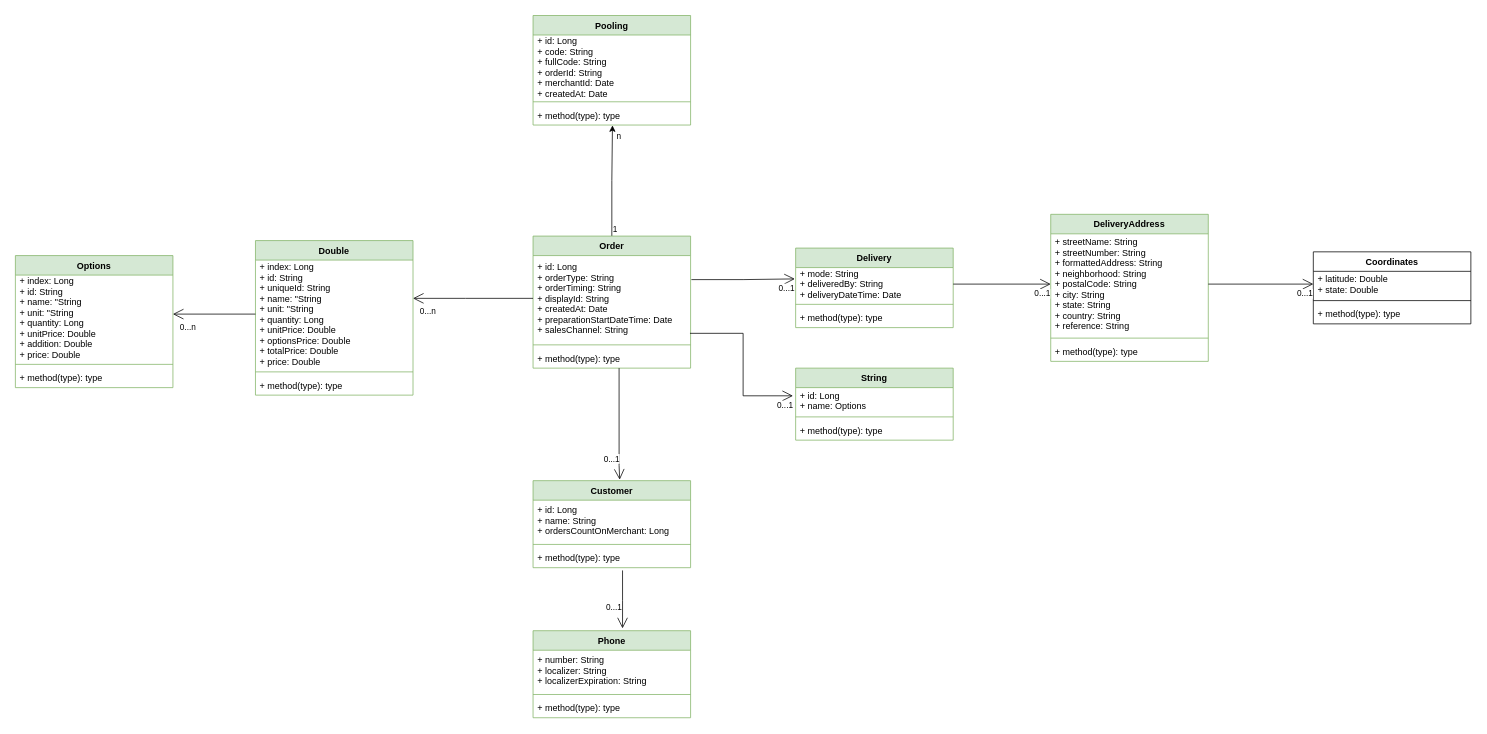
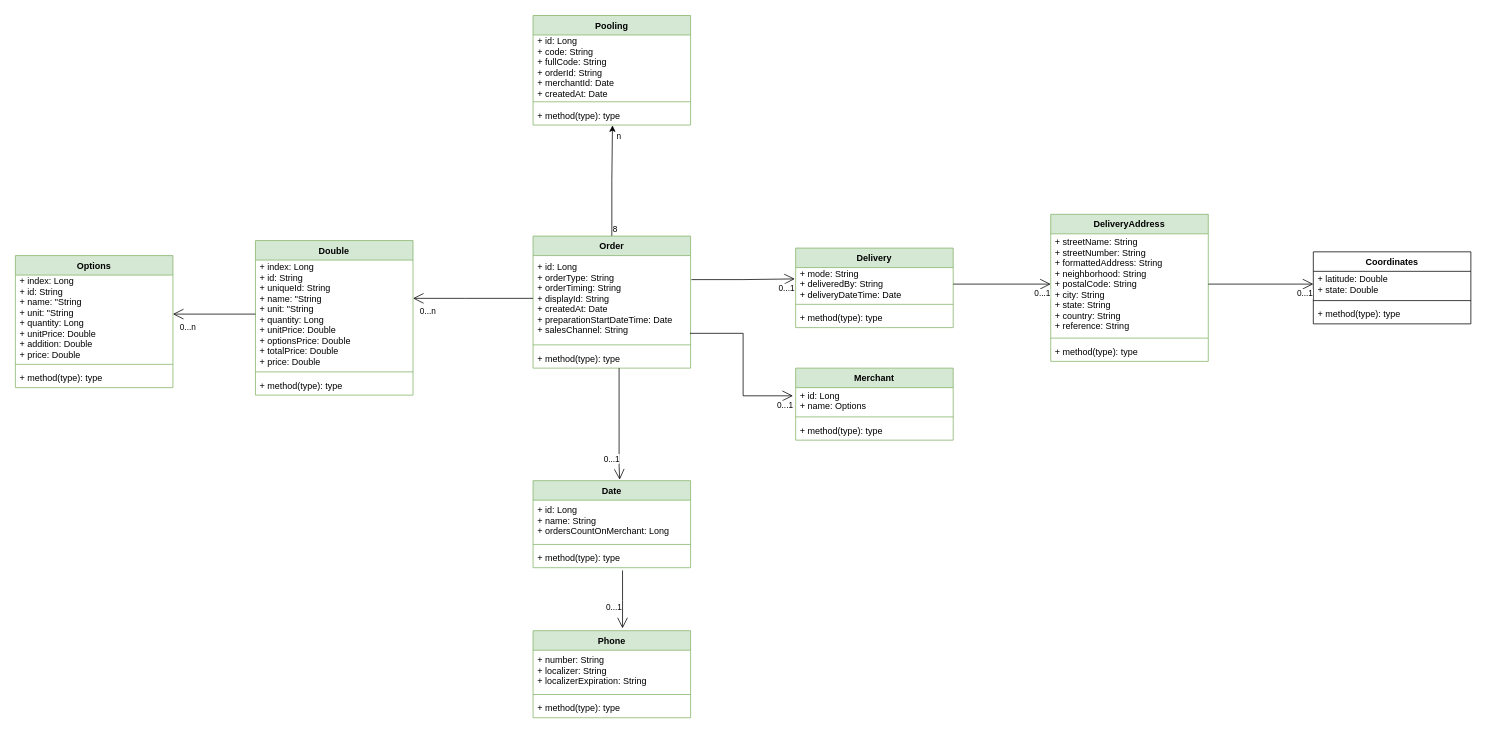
  <mxCell id="0" />
  <mxCell id="1" parent="0" />
  <mxCell id="2" style="edgeStyle=orthogonalEdgeStyle;rounded=0;orthogonalLoop=1;jettySize=auto;html=1;entryX=0.504;entryY=1.017;entryDx=0;entryDy=0;entryPerimeter=0;startArrow=none;startFill=0;" edge="1" parent="1" source="3" target="58"><mxGeometry relative="1" as="geometry" /></mxCell>
  <mxCell id="3" value="Order" style="swimlane;fontStyle=1;align=center;verticalAlign=top;childLayout=stackLayout;horizontal=1;startSize=26;horizontalStack=0;resizeParent=1;resizeParentMax=0;resizeLast=0;collapsible=1;marginBottom=0;fillColor=#d5e8d4;strokeColor=#82b366;" vertex="1" parent="1"><mxGeometry x="710" y="314" width="210" height="176" as="geometry" /></mxCell>
  <mxCell id="4" value="+ id: Long&#10;+ orderType: String&#10;+ orderTiming: String&#10;+ displayId: String&#10;+ createdAt: Date&#10;+ preparationStartDateTime: Date&#10;+ salesChannel: String" style="text;strokeColor=none;fillColor=none;align=left;verticalAlign=middle;spacingLeft=4;spacingRight=4;overflow=hidden;rotatable=0;points=[[0,0.5],[1,0.5]];portConstraint=eastwest;strokeWidth=1;spacing=2;spacingBottom=0;spacingTop=0;horizontal=1;" vertex="1" parent="3"><mxGeometry y="26" width="210" height="114" as="geometry" /></mxCell>
  <mxCell id="5" value="" style="line;strokeWidth=1;fillColor=none;align=left;verticalAlign=middle;spacingTop=-1;spacingLeft=3;spacingRight=3;rotatable=0;labelPosition=right;points=[];portConstraint=eastwest;strokeColor=inherit;" vertex="1" parent="3"><mxGeometry y="140" width="210" height="10" as="geometry" /></mxCell>
  <mxCell id="6" value="+ method(type): type" style="text;strokeColor=none;fillColor=none;align=left;verticalAlign=top;spacingLeft=4;spacingRight=4;overflow=hidden;rotatable=0;points=[[0,0.5],[1,0.5]];portConstraint=eastwest;" vertex="1" parent="3"><mxGeometry y="150" width="210" height="26" as="geometry" /></mxCell>
  <mxCell id="7" value="Delivery" style="swimlane;fontStyle=1;align=center;verticalAlign=top;childLayout=stackLayout;horizontal=1;startSize=26;horizontalStack=0;resizeParent=1;resizeParentMax=0;resizeLast=0;collapsible=1;marginBottom=0;fillColor=#d5e8d4;strokeColor=#82b366;" vertex="1" parent="1"><mxGeometry x="1060" y="330" width="210" height="106" as="geometry" /></mxCell>
  <mxCell id="8" value="+ mode: String&#10;+ deliveredBy: String&#10;+ deliveryDateTime: Date" style="text;strokeColor=none;fillColor=none;align=left;verticalAlign=middle;spacingLeft=4;spacingRight=4;overflow=hidden;rotatable=0;points=[[0,0.5],[1,0.5]];portConstraint=eastwest;strokeWidth=1;spacing=2;spacingBottom=0;spacingTop=0;horizontal=1;" vertex="1" parent="7"><mxGeometry y="26" width="210" height="44" as="geometry" /></mxCell>
  <mxCell id="9" value="" style="line;strokeWidth=1;fillColor=none;align=left;verticalAlign=middle;spacingTop=-1;spacingLeft=3;spacingRight=3;rotatable=0;labelPosition=right;points=[];portConstraint=eastwest;strokeColor=inherit;" vertex="1" parent="7"><mxGeometry y="70" width="210" height="10" as="geometry" /></mxCell>
  <mxCell id="10" value="+ method(type): type" style="text;strokeColor=none;fillColor=none;align=left;verticalAlign=top;spacingLeft=4;spacingRight=4;overflow=hidden;rotatable=0;points=[[0,0.5],[1,0.5]];portConstraint=eastwest;" vertex="1" parent="7"><mxGeometry y="80" width="210" height="26" as="geometry" /></mxCell>
  <mxCell id="11" value="" style="endArrow=open;html=1;endSize=12;startArrow=none;startSize=14;startFill=0;edgeStyle=orthogonalEdgeStyle;rounded=0;exitX=1.005;exitY=0.281;exitDx=0;exitDy=0;exitPerimeter=0;entryX=-0.005;entryY=0.343;entryDx=0;entryDy=0;entryPerimeter=0;" edge="1" parent="1" source="4" target="8"><mxGeometry relative="1" as="geometry"><mxPoint x="944" y="380" as="sourcePoint" /><mxPoint x="1104" y="380" as="targetPoint" /><Array as="points"><mxPoint x="990" y="372" /></Array></mxGeometry></mxCell>
  <mxCell id="12" value="0...1" style="edgeLabel;resizable=0;html=1;align=right;verticalAlign=top;strokeWidth=1;" connectable="0" vertex="1" parent="11"><mxGeometry x="1" relative="1" as="geometry" /></mxCell>
  <mxCell id="13" value="DeliveryAddress" style="swimlane;fontStyle=1;align=center;verticalAlign=top;childLayout=stackLayout;horizontal=1;startSize=26;horizontalStack=0;resizeParent=1;resizeParentMax=0;resizeLast=0;collapsible=1;marginBottom=0;fillColor=#d5e8d4;strokeColor=#82b366;" vertex="1" parent="1"><mxGeometry x="1400" y="285" width="210" height="196" as="geometry" /></mxCell>
  <mxCell id="14" value="+ streetName: String&#10;+ streetNumber: String&#10;+ formattedAddress: String&#10;+ neighborhood: String&#10;+ postalCode: String&#10;+ city: String&#10;+ state: String&#10;+ country: String&#10;+ reference: String" style="text;strokeColor=none;fillColor=none;align=left;verticalAlign=middle;spacingLeft=4;spacingRight=4;overflow=hidden;rotatable=0;points=[[0,0.5],[1,0.5]];portConstraint=eastwest;strokeWidth=1;spacing=2;spacingBottom=0;spacingTop=0;horizontal=1;" vertex="1" parent="13"><mxGeometry y="26" width="210" height="134" as="geometry" /></mxCell>
  <mxCell id="15" value="" style="line;strokeWidth=1;fillColor=none;align=left;verticalAlign=middle;spacingTop=-1;spacingLeft=3;spacingRight=3;rotatable=0;labelPosition=right;points=[];portConstraint=eastwest;strokeColor=inherit;" vertex="1" parent="13"><mxGeometry y="160" width="210" height="10" as="geometry" /></mxCell>
  <mxCell id="16" value="+ method(type): type" style="text;strokeColor=none;fillColor=none;align=left;verticalAlign=top;spacingLeft=4;spacingRight=4;overflow=hidden;rotatable=0;points=[[0,0.5],[1,0.5]];portConstraint=eastwest;" vertex="1" parent="13"><mxGeometry y="170" width="210" height="26" as="geometry" /></mxCell>
  <mxCell id="17" value="" style="endArrow=open;html=1;endSize=12;startArrow=none;startSize=14;startFill=0;edgeStyle=orthogonalEdgeStyle;rounded=0;exitX=1;exitY=0.5;exitDx=0;exitDy=0;entryX=0;entryY=0.5;entryDx=0;entryDy=0;" edge="1" parent="1" source="8" target="14"><mxGeometry relative="1" as="geometry"><mxPoint x="1250" y="470.274" as="sourcePoint" /><mxPoint x="1387.69" y="470" as="targetPoint" /></mxGeometry></mxCell>
  <mxCell id="18" value="0...1" style="edgeLabel;resizable=0;html=1;align=right;verticalAlign=top;strokeWidth=1;" connectable="0" vertex="1" parent="17"><mxGeometry x="1" relative="1" as="geometry" /></mxCell>
  <mxCell id="19" value="Coordinates" style="swimlane;fontStyle=1;align=center;verticalAlign=top;childLayout=stackLayout;horizontal=1;startSize=26;horizontalStack=0;resizeParent=1;resizeParentMax=0;resizeLast=0;collapsible=1;marginBottom=0;" vertex="1" parent="1"><mxGeometry x="1750" y="335" width="210" height="96" as="geometry" /></mxCell>
  <mxCell id="20" value="+ latitude: Double&#10;+ state: Double" style="text;strokeColor=none;fillColor=none;align=left;verticalAlign=middle;spacingLeft=4;spacingRight=4;overflow=hidden;rotatable=0;points=[[0,0.5],[1,0.5]];portConstraint=eastwest;strokeWidth=1;spacing=2;spacingBottom=0;spacingTop=0;horizontal=1;" vertex="1" parent="19"><mxGeometry y="26" width="210" height="34" as="geometry" /></mxCell>
  <mxCell id="21" value="" style="line;strokeWidth=1;fillColor=none;align=left;verticalAlign=middle;spacingTop=-1;spacingLeft=3;spacingRight=3;rotatable=0;labelPosition=right;points=[];portConstraint=eastwest;strokeColor=inherit;" vertex="1" parent="19"><mxGeometry y="60" width="210" height="10" as="geometry" /></mxCell>
  <mxCell id="22" value="+ method(type): type" style="text;strokeColor=none;fillColor=none;align=left;verticalAlign=top;spacingLeft=4;spacingRight=4;overflow=hidden;rotatable=0;points=[[0,0.5],[1,0.5]];portConstraint=eastwest;" vertex="1" parent="19"><mxGeometry y="70" width="210" height="26" as="geometry" /></mxCell>
  <mxCell id="23" value="" style="endArrow=open;html=1;endSize=12;startArrow=none;startSize=14;startFill=0;edgeStyle=orthogonalEdgeStyle;rounded=0;exitX=1;exitY=0.5;exitDx=0;exitDy=0;entryX=0;entryY=0.5;entryDx=0;entryDy=0;" edge="1" parent="1" source="14" target="20"><mxGeometry relative="1" as="geometry"><mxPoint x="1640" y="388" as="sourcePoint" /><mxPoint x="1770" y="388" as="targetPoint" /></mxGeometry></mxCell>
  <mxCell id="24" value="0...1" style="edgeLabel;resizable=0;html=1;align=right;verticalAlign=top;strokeWidth=1;" connectable="0" vertex="1" parent="23"><mxGeometry x="1" relative="1" as="geometry" /></mxCell>
- <mxCell id="25" value="String" style="swimlane;fontStyle=1;align=center;verticalAlign=top;childLayout=stackLayout;horizontal=1;startSize=26;horizontalStack=0;resizeParent=1;resizeParentMax=0;resizeLast=0;collapsible=1;marginBottom=0;fillColor=#d5e8d4;strokeColor=#82b366;" vertex="1" parent="1"><mxGeometry x="1060" y="490" width="210" height="96" as="geometry" /></mxCell>
+ <mxCell id="25" value="Merchant" style="swimlane;fontStyle=1;align=center;verticalAlign=top;childLayout=stackLayout;horizontal=1;startSize=26;horizontalStack=0;resizeParent=1;resizeParentMax=0;resizeLast=0;collapsible=1;marginBottom=0;fillColor=#d5e8d4;strokeColor=#82b366;" vertex="1" parent="1"><mxGeometry x="1060" y="490" width="210" height="96" as="geometry" /></mxCell>
  <mxCell id="26" value="+ id: Long&#10;+ name: Options" style="text;strokeColor=none;fillColor=none;align=left;verticalAlign=middle;spacingLeft=4;spacingRight=4;overflow=hidden;rotatable=0;points=[[0,0.5],[1,0.5]];portConstraint=eastwest;strokeWidth=1;spacing=2;spacingBottom=0;spacingTop=0;horizontal=1;" vertex="1" parent="25"><mxGeometry y="26" width="210" height="34" as="geometry" /></mxCell>
  <mxCell id="27" value="" style="line;strokeWidth=1;fillColor=none;align=left;verticalAlign=middle;spacingTop=-1;spacingLeft=3;spacingRight=3;rotatable=0;labelPosition=right;points=[];portConstraint=eastwest;strokeColor=inherit;" vertex="1" parent="25"><mxGeometry y="60" width="210" height="10" as="geometry" /></mxCell>
  <mxCell id="28" value="+ method(type): type" style="text;strokeColor=none;fillColor=none;align=left;verticalAlign=top;spacingLeft=4;spacingRight=4;overflow=hidden;rotatable=0;points=[[0,0.5],[1,0.5]];portConstraint=eastwest;" vertex="1" parent="25"><mxGeometry y="70" width="210" height="26" as="geometry" /></mxCell>
  <mxCell id="29" value="" style="endArrow=open;html=1;endSize=12;startArrow=none;startSize=14;startFill=0;edgeStyle=orthogonalEdgeStyle;rounded=0;exitX=0.996;exitY=0.909;exitDx=0;exitDy=0;exitPerimeter=0;entryX=-0.017;entryY=0.321;entryDx=0;entryDy=0;entryPerimeter=0;" edge="1" parent="1" source="4" target="26"><mxGeometry relative="1" as="geometry"><mxPoint x="931.05" y="460.274" as="sourcePoint" /><mxPoint x="1068.74" y="460" as="targetPoint" /></mxGeometry></mxCell>
  <mxCell id="30" value="0...1" style="edgeLabel;resizable=0;html=1;align=right;verticalAlign=top;strokeWidth=1;" connectable="0" vertex="1" parent="29"><mxGeometry x="1" relative="1" as="geometry" /></mxCell>
- <mxCell id="31" value="Customer" style="swimlane;fontStyle=1;align=center;verticalAlign=top;childLayout=stackLayout;horizontal=1;startSize=26;horizontalStack=0;resizeParent=1;resizeParentMax=0;resizeLast=0;collapsible=1;marginBottom=0;fillColor=#d5e8d4;strokeColor=#82b366;" vertex="1" parent="1"><mxGeometry x="710" y="640" width="210" height="116" as="geometry" /></mxCell>
+ <mxCell id="31" value="Date" style="swimlane;fontStyle=1;align=center;verticalAlign=top;childLayout=stackLayout;horizontal=1;startSize=26;horizontalStack=0;resizeParent=1;resizeParentMax=0;resizeLast=0;collapsible=1;marginBottom=0;fillColor=#d5e8d4;strokeColor=#82b366;" vertex="1" parent="1"><mxGeometry x="710" y="640" width="210" height="116" as="geometry" /></mxCell>
  <mxCell id="32" value="+ id: Long&#10;+ name: String&#10;+ ordersCountOnMerchant: Long" style="text;strokeColor=none;fillColor=none;align=left;verticalAlign=middle;spacingLeft=4;spacingRight=4;overflow=hidden;rotatable=0;points=[[0,0.5],[1,0.5]];portConstraint=eastwest;strokeWidth=1;spacing=2;spacingBottom=0;spacingTop=0;horizontal=1;" vertex="1" parent="31"><mxGeometry y="26" width="210" height="54" as="geometry" /></mxCell>
  <mxCell id="33" value="" style="line;strokeWidth=1;fillColor=none;align=left;verticalAlign=middle;spacingTop=-1;spacingLeft=3;spacingRight=3;rotatable=0;labelPosition=right;points=[];portConstraint=eastwest;strokeColor=inherit;" vertex="1" parent="31"><mxGeometry y="80" width="210" height="10" as="geometry" /></mxCell>
  <mxCell id="34" value="+ method(type): type" style="text;strokeColor=none;fillColor=none;align=left;verticalAlign=top;spacingLeft=4;spacingRight=4;overflow=hidden;rotatable=0;points=[[0,0.5],[1,0.5]];portConstraint=eastwest;" vertex="1" parent="31"><mxGeometry y="90" width="210" height="26" as="geometry" /></mxCell>
  <mxCell id="35" value="Phone" style="swimlane;fontStyle=1;align=center;verticalAlign=top;childLayout=stackLayout;horizontal=1;startSize=26;horizontalStack=0;resizeParent=1;resizeParentMax=0;resizeLast=0;collapsible=1;marginBottom=0;fillColor=#d5e8d4;strokeColor=#82b366;" vertex="1" parent="1"><mxGeometry x="710" y="840" width="210" height="116" as="geometry" /></mxCell>
  <mxCell id="36" value="+ number: String&#10;+ localizer: String&#10;+ localizerExpiration: String" style="text;strokeColor=none;fillColor=none;align=left;verticalAlign=middle;spacingLeft=4;spacingRight=4;overflow=hidden;rotatable=0;points=[[0,0.5],[1,0.5]];portConstraint=eastwest;strokeWidth=1;spacing=2;spacingBottom=0;spacingTop=0;horizontal=1;" vertex="1" parent="35"><mxGeometry y="26" width="210" height="54" as="geometry" /></mxCell>
  <mxCell id="37" value="" style="line;strokeWidth=1;fillColor=none;align=left;verticalAlign=middle;spacingTop=-1;spacingLeft=3;spacingRight=3;rotatable=0;labelPosition=right;points=[];portConstraint=eastwest;strokeColor=inherit;" vertex="1" parent="35"><mxGeometry y="80" width="210" height="10" as="geometry" /></mxCell>
  <mxCell id="38" value="+ method(type): type" style="text;strokeColor=none;fillColor=none;align=left;verticalAlign=top;spacingLeft=4;spacingRight=4;overflow=hidden;rotatable=0;points=[[0,0.5],[1,0.5]];portConstraint=eastwest;" vertex="1" parent="35"><mxGeometry y="90" width="210" height="26" as="geometry" /></mxCell>
  <mxCell id="39" value="" style="endArrow=open;html=1;endSize=12;startArrow=none;startSize=14;startFill=0;edgeStyle=orthogonalEdgeStyle;rounded=0;exitX=0.546;exitY=1;exitDx=0;exitDy=0;exitPerimeter=0;entryX=0.55;entryY=-0.011;entryDx=0;entryDy=0;entryPerimeter=0;" edge="1" parent="1" source="6" target="31"><mxGeometry relative="1" as="geometry"><mxPoint x="810" y="533.274" as="sourcePoint" /><mxPoint x="830" y="620" as="targetPoint" /><Array as="points"><mxPoint x="825" y="620" /></Array></mxGeometry></mxCell>
  <mxCell id="40" value="0...1" style="edgeLabel;resizable=0;html=1;align=right;verticalAlign=top;strokeWidth=1;" connectable="0" vertex="1" parent="39"><mxGeometry x="1" relative="1" as="geometry"><mxPoint y="-41" as="offset" /></mxGeometry></mxCell>
  <mxCell id="41" value="" style="endArrow=open;html=1;endSize=12;startArrow=none;startSize=14;startFill=0;edgeStyle=orthogonalEdgeStyle;rounded=0;exitX=0.568;exitY=1.14;exitDx=0;exitDy=0;exitPerimeter=0;entryX=0.568;entryY=-0.027;entryDx=0;entryDy=0;entryPerimeter=0;" edge="1" parent="1" source="34" target="35"><mxGeometry relative="1" as="geometry"><mxPoint x="950" y="687.28" as="sourcePoint" /><mxPoint x="950.84" y="840.004" as="targetPoint" /><Array as="points"><mxPoint x="829" y="800" /><mxPoint x="829" y="800" /></Array></mxGeometry></mxCell>
  <mxCell id="42" value="0...1" style="edgeLabel;resizable=0;html=1;align=right;verticalAlign=top;strokeWidth=1;" connectable="0" vertex="1" parent="41"><mxGeometry x="1" relative="1" as="geometry"><mxPoint y="-41" as="offset" /></mxGeometry></mxCell>
  <mxCell id="43" value="Double" style="swimlane;fontStyle=1;align=center;verticalAlign=top;childLayout=stackLayout;horizontal=1;startSize=26;horizontalStack=0;resizeParent=1;resizeParentMax=0;resizeLast=0;collapsible=1;marginBottom=0;fillColor=#d5e8d4;strokeColor=#82b366;" vertex="1" parent="1"><mxGeometry x="340" y="320" width="210" height="206" as="geometry" /></mxCell>
  <mxCell id="44" value="+ index: Long&#10;+ id: String&#10;+ uniqueId: String&#10;+ name: &quot;String&#10;+ unit: &quot;String&#10;+ quantity: Long&#10;+ unitPrice: Double&#10;+ optionsPrice: Double&#10;+ totalPrice: Double&#10;+ price: Double" style="text;strokeColor=none;fillColor=none;align=left;verticalAlign=middle;spacingLeft=4;spacingRight=4;overflow=hidden;rotatable=0;points=[[0,0.5],[1,0.5]];portConstraint=eastwest;strokeWidth=1;spacing=2;spacingBottom=0;spacingTop=0;horizontal=1;" vertex="1" parent="43"><mxGeometry y="26" width="210" height="144" as="geometry" /></mxCell>
  <mxCell id="45" value="" style="line;strokeWidth=1;fillColor=none;align=left;verticalAlign=middle;spacingTop=-1;spacingLeft=3;spacingRight=3;rotatable=0;labelPosition=right;points=[];portConstraint=eastwest;strokeColor=inherit;" vertex="1" parent="43"><mxGeometry y="170" width="210" height="10" as="geometry" /></mxCell>
  <mxCell id="46" value="+ method(type): type" style="text;strokeColor=none;fillColor=none;align=left;verticalAlign=top;spacingLeft=4;spacingRight=4;overflow=hidden;rotatable=0;points=[[0,0.5],[1,0.5]];portConstraint=eastwest;" vertex="1" parent="43"><mxGeometry y="180" width="210" height="26" as="geometry" /></mxCell>
  <mxCell id="47" value="" style="endArrow=open;html=1;endSize=12;startArrow=none;startSize=14;startFill=0;edgeStyle=orthogonalEdgeStyle;rounded=0;exitX=0;exitY=0.5;exitDx=0;exitDy=0;" edge="1" parent="1" source="4"><mxGeometry relative="1" as="geometry"><mxPoint x="440" y="540.944" as="sourcePoint" /><mxPoint x="550" y="397" as="targetPoint" /><Array as="points"><mxPoint x="620" y="397" /><mxPoint x="620" y="397" /></Array></mxGeometry></mxCell>
  <mxCell id="48" value="0...n" style="edgeLabel;resizable=0;html=1;align=right;verticalAlign=top;strokeWidth=1;" connectable="0" vertex="1" parent="47"><mxGeometry x="1" relative="1" as="geometry"><mxPoint x="31" y="5" as="offset" /></mxGeometry></mxCell>
  <mxCell id="49" value="Options" style="swimlane;fontStyle=1;align=center;verticalAlign=top;childLayout=stackLayout;horizontal=1;startSize=26;horizontalStack=0;resizeParent=1;resizeParentMax=0;resizeLast=0;collapsible=1;marginBottom=0;fillColor=#d5e8d4;strokeColor=#82b366;" vertex="1" parent="1"><mxGeometry x="20" y="340" width="210" height="176" as="geometry" /></mxCell>
  <mxCell id="50" value="+ index: Long&#10;+ id: String&#10;+ name: &quot;String&#10;+ unit: &quot;String&#10;+ quantity: Long&#10;+ unitPrice: Double&#10;+ addition: Double&#10;+ price: Double" style="text;strokeColor=none;fillColor=none;align=left;verticalAlign=middle;spacingLeft=4;spacingRight=4;overflow=hidden;rotatable=0;points=[[0,0.5],[1,0.5]];portConstraint=eastwest;strokeWidth=1;spacing=2;spacingBottom=0;spacingTop=0;horizontal=1;" vertex="1" parent="49"><mxGeometry y="26" width="210" height="114" as="geometry" /></mxCell>
  <mxCell id="51" value="" style="line;strokeWidth=1;fillColor=none;align=left;verticalAlign=middle;spacingTop=-1;spacingLeft=3;spacingRight=3;rotatable=0;labelPosition=right;points=[];portConstraint=eastwest;strokeColor=inherit;" vertex="1" parent="49"><mxGeometry y="140" width="210" height="10" as="geometry" /></mxCell>
  <mxCell id="52" value="+ method(type): type" style="text;strokeColor=none;fillColor=none;align=left;verticalAlign=top;spacingLeft=4;spacingRight=4;overflow=hidden;rotatable=0;points=[[0,0.5],[1,0.5]];portConstraint=eastwest;" vertex="1" parent="49"><mxGeometry y="150" width="210" height="26" as="geometry" /></mxCell>
  <mxCell id="53" value="" style="endArrow=open;html=1;endSize=12;startArrow=none;startSize=14;startFill=0;edgeStyle=orthogonalEdgeStyle;rounded=0;exitX=0;exitY=0.5;exitDx=0;exitDy=0;" edge="1" parent="1" source="44"><mxGeometry relative="1" as="geometry"><mxPoint x="320" y="413" as="sourcePoint" /><mxPoint x="230" y="418" as="targetPoint" /><Array as="points"><mxPoint x="230" y="418" /></Array></mxGeometry></mxCell>
  <mxCell id="54" value="0...n" style="edgeLabel;resizable=0;html=1;align=right;verticalAlign=top;strokeWidth=1;" connectable="0" vertex="1" parent="53"><mxGeometry x="1" relative="1" as="geometry"><mxPoint x="31" y="5" as="offset" /></mxGeometry></mxCell>
  <mxCell id="55" value="Pooling" style="swimlane;fontStyle=1;align=center;verticalAlign=top;childLayout=stackLayout;horizontal=1;startSize=26;horizontalStack=0;resizeParent=1;resizeParentMax=0;resizeLast=0;collapsible=1;marginBottom=0;fillColor=#d5e8d4;strokeColor=#82b366;" vertex="1" parent="1"><mxGeometry x="710" y="20" width="210" height="146" as="geometry" /></mxCell>
  <mxCell id="56" value="+ id: Long&#10;+ code: String&#10;+ fullCode: String&#10;+ orderId: String&#10;+ merchantId: Date&#10;+ createdAt: Date" style="text;strokeColor=none;fillColor=none;align=left;verticalAlign=middle;spacingLeft=4;spacingRight=4;overflow=hidden;rotatable=0;points=[[0,0.5],[1,0.5]];portConstraint=eastwest;strokeWidth=1;spacing=2;spacingBottom=0;spacingTop=0;horizontal=1;" vertex="1" parent="55"><mxGeometry y="26" width="210" height="84" as="geometry" /></mxCell>
  <mxCell id="57" value="" style="line;strokeWidth=1;fillColor=none;align=left;verticalAlign=middle;spacingTop=-1;spacingLeft=3;spacingRight=3;rotatable=0;labelPosition=right;points=[];portConstraint=eastwest;strokeColor=inherit;" vertex="1" parent="55"><mxGeometry y="110" width="210" height="10" as="geometry" /></mxCell>
  <mxCell id="58" value="+ method(type): type" style="text;strokeColor=none;fillColor=none;align=left;verticalAlign=top;spacingLeft=4;spacingRight=4;overflow=hidden;rotatable=0;points=[[0,0.5],[1,0.5]];portConstraint=eastwest;" vertex="1" parent="55"><mxGeometry y="120" width="210" height="26" as="geometry" /></mxCell>
- <mxCell id="59" value="1" style="edgeLabel;resizable=0;html=1;align=right;verticalAlign=top;strokeWidth=1;" connectable="0" vertex="1" parent="1"><mxGeometry x="839.996" y="289.998" as="geometry"><mxPoint x="-17" y="2" as="offset" /></mxGeometry></mxCell>
+ <mxCell id="59" value="8" style="edgeLabel;resizable=0;html=1;align=right;verticalAlign=top;strokeWidth=1;" connectable="0" vertex="1" parent="1"><mxGeometry x="839.996" y="289.998" as="geometry"><mxPoint x="-17" y="2" as="offset" /></mxGeometry></mxCell>
  <mxCell id="60" value="n" style="edgeLabel;resizable=0;html=1;align=right;verticalAlign=top;strokeWidth=1;" connectable="0" vertex="1" parent="1"><mxGeometry x="849.996" y="169.998" as="geometry"><mxPoint x="-22" y="-2" as="offset" /></mxGeometry></mxCell>
